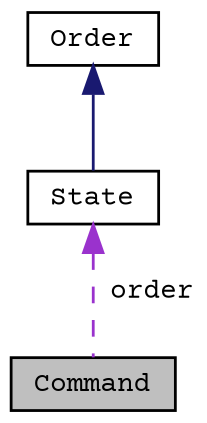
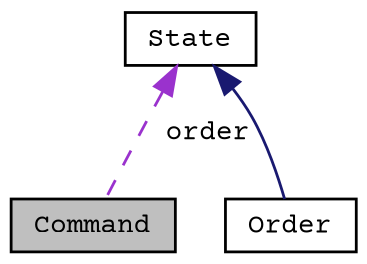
  digraph {
    fontname="Courier Prime"
    node [color=black fillcolor=white fontname="Courier Prime" fontsize=10 shape=record style=filled]
    edge [dir=back fontname="Courier Prime" fontsize=10 labelfontname=Helvetica labelfontsize=10]
    n1 [fillcolor=grey75 fontcolor=black height=0.2 label=Command width=0.4]
    n2 [height=0.2 label=Order width=0.4]
    n3 [height=0.2 label=State width=0.4]
    n3 -> n1 [color=darkorchid3 label=" order" style=dashed]
-   n2 -> n3 [color=midnightblue style=solid]
+   n3 -> n2 [color=midnightblue style=solid]
  }
